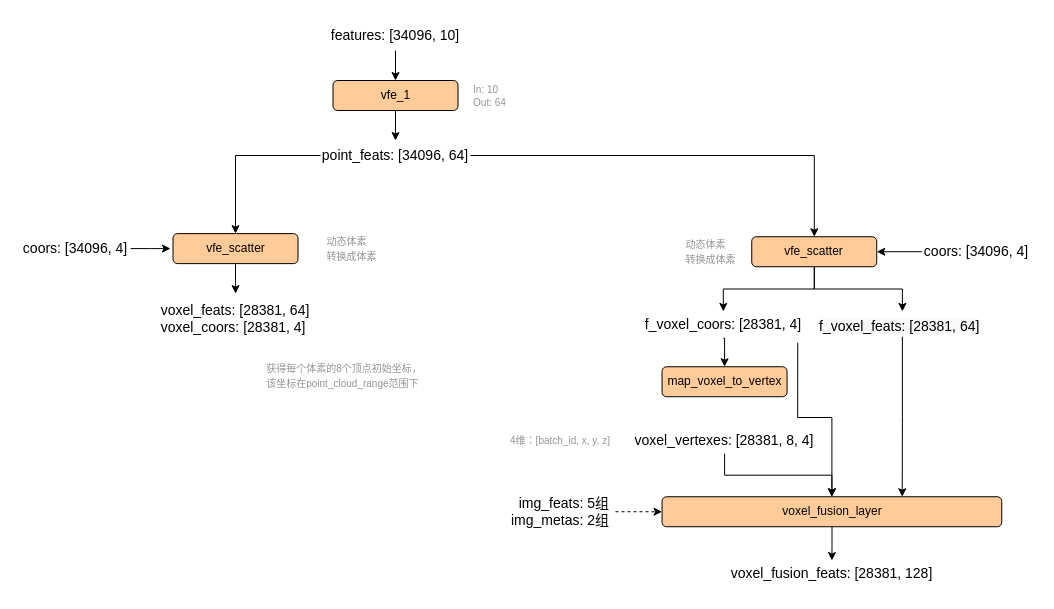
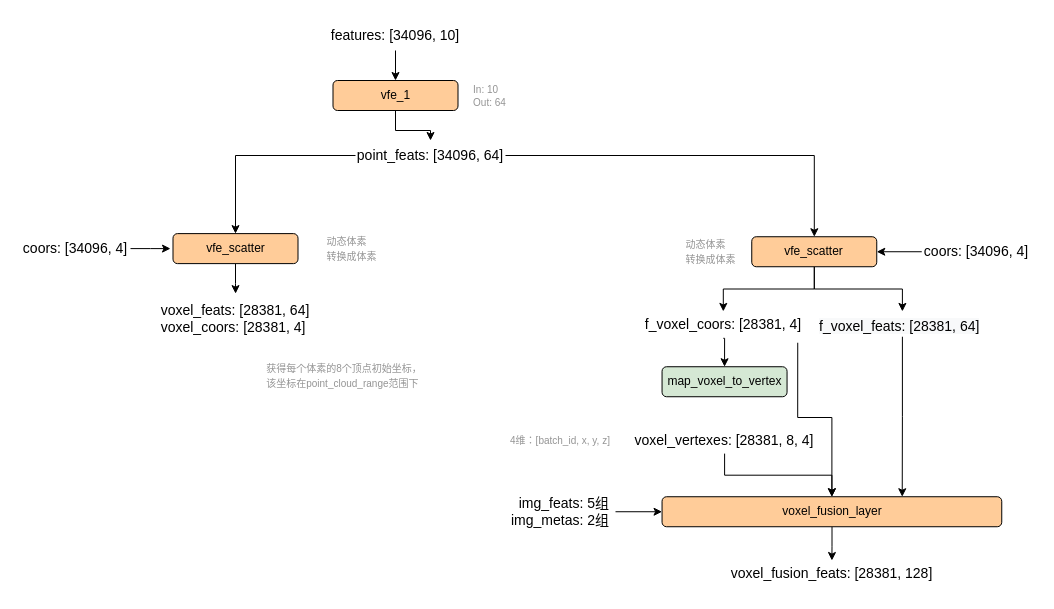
  <mxCell id="0" />
  <mxCell id="1" parent="0" />
  <mxCell id="2" value="" style="endArrow=classic;html=1;exitX=0.5;exitY=1;exitDx=0;exitDy=0;entryX=0.5;entryY=0;entryDx=0;entryDy=0;" edge="1" parent="1" source="3" target="5"><mxGeometry width="50" height="50" relative="1" as="geometry"><mxPoint x="394.5" y="90" as="sourcePoint" /><mxPoint x="395" y="100" as="targetPoint" /></mxGeometry></mxCell>
  <mxCell id="3" value="&lt;font style=&quot;font-size: 14px&quot;&gt;features: [34096, 10]&lt;/font&gt;" style="text;html=1;strokeColor=none;fillColor=none;align=center;verticalAlign=middle;whiteSpace=wrap;rounded=0;shadow=0;" vertex="1" parent="1"><mxGeometry x="320" y="20" width="150" height="30" as="geometry" /></mxCell>
  <mxCell id="4" style="edgeStyle=orthogonalEdgeStyle;rounded=0;orthogonalLoop=1;jettySize=auto;html=1;entryX=0.5;entryY=0;entryDx=0;entryDy=0;" edge="1" parent="1" source="5" target="8"><mxGeometry relative="1" as="geometry"><mxPoint x="395" y="130" as="targetPoint" /></mxGeometry></mxCell>
  <mxCell id="5" value="vfe_1" style="rounded=1;whiteSpace=wrap;html=1;fillColor=#FFCC99;" vertex="1" parent="1"><mxGeometry x="332.5" y="80" width="125" height="30" as="geometry" /></mxCell>
  <mxCell id="6" style="edgeStyle=orthogonalEdgeStyle;rounded=0;orthogonalLoop=1;jettySize=auto;html=1;entryX=0.5;entryY=0;entryDx=0;entryDy=0;" edge="1" parent="1" source="8" target="11"><mxGeometry relative="1" as="geometry" /></mxCell>
  <mxCell id="7" style="edgeStyle=orthogonalEdgeStyle;rounded=0;orthogonalLoop=1;jettySize=auto;html=1;" edge="1" parent="1" source="8" target="18"><mxGeometry relative="1" as="geometry" /></mxCell>
- <mxCell id="8" value="&lt;font style=&quot;font-size: 14px&quot;&gt;point_feats: [34096, 64]&lt;/font&gt;" style="text;html=1;strokeColor=none;fillColor=none;align=center;verticalAlign=middle;whiteSpace=wrap;rounded=0;" vertex="1" parent="1"><mxGeometry x="320" y="140" width="150" height="30" as="geometry" /></mxCell>
+ <mxCell id="8" value="&lt;font style=&quot;font-size: 14px&quot;&gt;point_feats: [34096, 64]&lt;/font&gt;" style="text;html=1;strokeColor=none;fillColor=none;align=center;verticalAlign=middle;whiteSpace=wrap;rounded=0;" vertex="1" parent="1"><mxGeometry x="355" y="140" width="150" height="30" as="geometry" /></mxCell>
  <mxCell id="9" value="&lt;div style=&quot;text-align: left&quot;&gt;&lt;font style=&quot;font-size: 10px&quot; color=&quot;#949494&quot;&gt;In: 10&lt;/font&gt;&lt;/div&gt;&lt;font style=&quot;font-size: 10px&quot; color=&quot;#949494&quot;&gt;&lt;div style=&quot;text-align: left&quot;&gt;Out: 64&lt;/div&gt;&lt;/font&gt;" style="text;html=1;strokeColor=none;fillColor=none;align=center;verticalAlign=middle;whiteSpace=wrap;rounded=0;" vertex="1" parent="1"><mxGeometry x="457.5" y="77.5" width="62.5" height="35" as="geometry" /></mxCell>
  <mxCell id="10" style="edgeStyle=orthogonalEdgeStyle;rounded=0;orthogonalLoop=1;jettySize=auto;html=1;" edge="1" parent="1" source="11" target="14"><mxGeometry relative="1" as="geometry" /></mxCell>
  <mxCell id="11" value="vfe_scatter" style="rounded=1;whiteSpace=wrap;html=1;fillColor=#FFCC99;" vertex="1" parent="1"><mxGeometry x="172.5" y="233.12" width="125" height="30" as="geometry" /></mxCell>
  <mxCell id="12" style="edgeStyle=orthogonalEdgeStyle;rounded=0;orthogonalLoop=1;jettySize=auto;html=1;" edge="1" parent="1" source="13"><mxGeometry relative="1" as="geometry"><mxPoint y="248.12" as="targetPoint" x="170" /></mxGeometry></mxCell>
  <mxCell id="13" value="&lt;font style=&quot;font-size: 14px&quot;&gt;coors: [34096, 4]&lt;/font&gt;" style="text;html=1;strokeColor=none;fillColor=none;align=center;verticalAlign=middle;whiteSpace=wrap;rounded=0;" vertex="1" parent="1"><mxGeometry x="20" y="233.12" width="110" height="30" as="geometry" /></mxCell>
  <mxCell id="14" value="&lt;div style=&quot;text-align: left&quot;&gt;&lt;span style=&quot;font-size: 14px&quot;&gt;voxel_feats: [28381, 64]&lt;/span&gt;&lt;/div&gt;&lt;font style=&quot;font-size: 14px&quot;&gt;&lt;div style=&quot;text-align: left&quot;&gt;&lt;span&gt;voxel_coors: [28381, 4]&lt;/span&gt;&lt;/div&gt;&lt;/font&gt;" style="text;html=1;strokeColor=none;fillColor=none;align=center;verticalAlign=middle;whiteSpace=wrap;rounded=0;" vertex="1" parent="1"><mxGeometry x="156.25" y="293.12" width="157.5" height="50" as="geometry" /></mxCell>
  <mxCell id="15" value="&lt;div style=&quot;text-align: left&quot;&gt;&lt;span style=&quot;font-size: 10px&quot;&gt;&lt;font color=&quot;#949494&quot;&gt;动态体素&lt;/font&gt;&lt;/span&gt;&lt;/div&gt;&lt;div style=&quot;text-align: left&quot;&gt;&lt;span style=&quot;font-size: 10px&quot;&gt;&lt;font color=&quot;#949494&quot;&gt;转换成体素&lt;/font&gt;&lt;/span&gt;&lt;/div&gt;" style="text;html=1;strokeColor=none;fillColor=none;align=center;verticalAlign=middle;whiteSpace=wrap;rounded=0;" vertex="1" parent="1"><mxGeometry x="310" y="230" width="82.5" height="36.25" as="geometry" /></mxCell>
  <mxCell id="16" style="edgeStyle=orthogonalEdgeStyle;rounded=0;orthogonalLoop=1;jettySize=auto;html=1;entryX=0.5;entryY=0;entryDx=0;entryDy=0;" edge="1" parent="1" source="18" target="21"><mxGeometry relative="1" as="geometry" /></mxCell>
  <mxCell id="17" style="edgeStyle=orthogonalEdgeStyle;rounded=0;orthogonalLoop=1;jettySize=auto;html=1;" edge="1" parent="1" source="18" target="24"><mxGeometry relative="1" as="geometry" /></mxCell>
  <mxCell id="18" value="vfe_scatter" style="rounded=1;whiteSpace=wrap;html=1;fillColor=#FFCC99;" vertex="1" parent="1"><mxGeometry x="751.25" y="236.24" width="125" height="30" as="geometry" /></mxCell>
  <mxCell id="19" value="&lt;div style=&quot;text-align: left&quot;&gt;&lt;span style=&quot;font-size: 10px&quot;&gt;&lt;font color=&quot;#949494&quot;&gt;动态体素&lt;/font&gt;&lt;/span&gt;&lt;/div&gt;&lt;div style=&quot;text-align: left&quot;&gt;&lt;span style=&quot;font-size: 10px&quot;&gt;&lt;font color=&quot;#949494&quot;&gt;转换成体素&lt;/font&gt;&lt;/span&gt;&lt;/div&gt;" style="text;html=1;strokeColor=none;fillColor=none;align=center;verticalAlign=middle;whiteSpace=wrap;rounded=0;" vertex="1" parent="1"><mxGeometry x="668.75" y="233.12" width="82.5" height="36.25" as="geometry" /></mxCell>
  <mxCell id="20" style="edgeStyle=orthogonalEdgeStyle;rounded=0;orthogonalLoop=1;jettySize=auto;html=1;exitX=0.5;exitY=1;exitDx=0;exitDy=0;entryX=0.5;entryY=0;entryDx=0;entryDy=0;" edge="1" parent="1" source="21" target="25"><mxGeometry relative="1" as="geometry" /></mxCell>
  <mxCell id="21" value="&lt;div style=&quot;text-align: left&quot;&gt;&lt;span style=&quot;font-size: 14px&quot;&gt;f_voxel_coors: [28381, 4]&lt;/span&gt;&lt;br&gt;&lt;/div&gt;" style="text;html=1;strokeColor=none;fillColor=none;align=center;verticalAlign=middle;whiteSpace=wrap;rounded=0;" vertex="1" parent="1"><mxGeometry x="630" y="310.92" width="185.62" height="26.88" as="geometry" /></mxCell>
  <mxCell id="22" style="edgeStyle=orthogonalEdgeStyle;rounded=0;orthogonalLoop=1;jettySize=auto;html=1;entryX=0.707;entryY=0;entryDx=0;entryDy=0;entryPerimeter=0;" edge="1" parent="1" source="24" target="33"><mxGeometry relative="1" as="geometry" /></mxCell>
  <mxCell id="23" style="edgeStyle=orthogonalEdgeStyle;rounded=0;orthogonalLoop=1;jettySize=auto;html=1;exitX=0.901;exitY=1.165;exitDx=0;exitDy=0;entryX=0.5;entryY=0;entryDx=0;entryDy=0;exitPerimeter=0;" edge="1" parent="1" source="21" target="33"><mxGeometry relative="1" as="geometry" /></mxCell>
  <mxCell id="24" value="&lt;meta charset=&quot;utf-8&quot;&gt;&lt;span style=&quot;color: rgb(0, 0, 0); font-family: helvetica; font-size: 14px; font-style: normal; font-weight: 400; letter-spacing: normal; text-align: left; text-indent: 0px; text-transform: none; word-spacing: 0px; background-color: rgb(248, 249, 250); display: inline; float: none;&quot;&gt;f_voxel_feats: [28381, 64]&lt;/span&gt;" style="text;whiteSpace=wrap;html=1;" vertex="1" parent="1"><mxGeometry x="816.87" y="310.92" width="170" height="25.32" as="geometry" /></mxCell>
- <mxCell id="25" value="map_voxel_to_vertex" style="rounded=1;whiteSpace=wrap;html=1;fillColor=#FFCC99;" vertex="1" parent="1"><mxGeometry x="661.56" y="366.24" width="125" height="30" as="geometry" /></mxCell>
+ <mxCell id="25" value="map_voxel_to_vertex" style="rounded=1;whiteSpace=wrap;html=1;fillColor=#d5e8d4;" vertex="1" parent="1"><mxGeometry x="661.56" y="366.24" width="125" height="30" as="geometry" /></mxCell>
  <mxCell id="26" style="edgeStyle=orthogonalEdgeStyle;rounded=0;orthogonalLoop=1;jettySize=auto;html=1;entryX=1;entryY=0.5;entryDx=0;entryDy=0;" edge="1" parent="1" source="27" target="18"><mxGeometry relative="1" as="geometry" /></mxCell>
  <mxCell id="27" value="&lt;font style=&quot;font-size: 14px&quot;&gt;coors: [34096, 4]&lt;/font&gt;" style="text;html=1;strokeColor=none;fillColor=none;align=center;verticalAlign=middle;whiteSpace=wrap;rounded=0;" vertex="1" parent="1"><mxGeometry x="921.25" y="236.24" width="110" height="30" as="geometry" /></mxCell>
  <mxCell id="28" style="edgeStyle=orthogonalEdgeStyle;rounded=0;orthogonalLoop=1;jettySize=auto;html=1;entryX=0.5;entryY=0;entryDx=0;entryDy=0;" edge="1" parent="1" source="29" target="33"><mxGeometry relative="1" as="geometry" /></mxCell>
  <mxCell id="29" value="&lt;div style=&quot;text-align: left&quot;&gt;&lt;span style=&quot;font-size: 14px&quot;&gt;voxel_vertexes: [28381, 8, 4]&lt;/span&gt;&lt;br&gt;&lt;/div&gt;" style="text;html=1;strokeColor=none;fillColor=none;align=center;verticalAlign=middle;whiteSpace=wrap;rounded=0;" vertex="1" parent="1"><mxGeometry x="631.25" y="426.24" width="185.62" height="26.88" as="geometry" /></mxCell>
  <mxCell id="30" value="&lt;div style=&quot;text-align: left&quot;&gt;&lt;span style=&quot;font-size: 10px&quot;&gt;&lt;font color=&quot;#949494&quot;&gt;获得每个体素的8个顶点初始坐标，&lt;/font&gt;&lt;/span&gt;&lt;/div&gt;&lt;div style=&quot;text-align: left&quot;&gt;&lt;span style=&quot;font-size: 10px&quot;&gt;&lt;font color=&quot;#949494&quot;&gt;该坐标在point_cloud_range范围下&lt;/font&gt;&lt;/span&gt;&lt;/div&gt;" style="text;html=1;strokeColor=none;fillColor=none;align=center;verticalAlign=middle;whiteSpace=wrap;rounded=0;" vertex="1" parent="1"><mxGeometry x="231.25" y="356.88" width="226.25" height="36.25" as="geometry" /></mxCell>
  <mxCell id="31" value="&lt;div style=&quot;text-align: left&quot;&gt;&lt;span style=&quot;font-size: 10px&quot;&gt;&lt;font color=&quot;#949494&quot;&gt;4维：[batch_id, x, y, z]&lt;/font&gt;&lt;/span&gt;&lt;/div&gt;" style="text;html=1;strokeColor=none;fillColor=none;align=center;verticalAlign=middle;whiteSpace=wrap;rounded=0;" vertex="1" parent="1"><mxGeometry x="490" y="426.88" width="140" height="26.24" as="geometry" /></mxCell>
  <mxCell id="32" style="edgeStyle=orthogonalEdgeStyle;rounded=0;orthogonalLoop=1;jettySize=auto;html=1;entryX=0.5;entryY=0;entryDx=0;entryDy=0;" edge="1" parent="1" source="33" target="36"><mxGeometry relative="1" as="geometry" /></mxCell>
  <mxCell id="33" value="voxel_fusion_layer" style="rounded=1;whiteSpace=wrap;html=1;fillColor=#FFCC99;" vertex="1" parent="1"><mxGeometry x="661.56" y="496.24" width="339.69" height="30" as="geometry" /></mxCell>
- <mxCell id="34" style="edgeStyle=orthogonalEdgeStyle;rounded=0;orthogonalLoop=1;jettySize=auto;html=1;entryX=0;entryY=0.5;entryDx=0;entryDy=0;dashed=1;" edge="1" parent="1" source="35" target="33"><mxGeometry relative="1" as="geometry"><mxPoint x="661.25" y="494.24" as="targetPoint" /></mxGeometry></mxCell>
+ <mxCell id="34" style="edgeStyle=orthogonalEdgeStyle;rounded=0;orthogonalLoop=1;jettySize=auto;html=1;entryX=0;entryY=0.5;entryDx=0;entryDy=0;" edge="1" parent="1" source="35" target="33"><mxGeometry relative="1" as="geometry"><mxPoint x="661.25" y="494.24" as="targetPoint" /></mxGeometry></mxCell>
  <mxCell id="35" value="&lt;div style=&quot;text-align: right&quot;&gt;&lt;span style=&quot;font-size: 14px&quot;&gt;img_feats: 5组&lt;/span&gt;&lt;/div&gt;&lt;font style=&quot;font-size: 14px&quot;&gt;&lt;div style=&quot;text-align: right&quot;&gt;&lt;span&gt;img_metas: 2组&lt;/span&gt;&lt;/div&gt;&lt;/font&gt;" style="text;html=1;strokeColor=none;fillColor=none;align=center;verticalAlign=middle;whiteSpace=wrap;rounded=0;" vertex="1" parent="1"><mxGeometry x="505" y="496.24" width="110" height="30" as="geometry" /></mxCell>
  <mxCell id="36" value="&lt;div style=&quot;text-align: left&quot;&gt;&lt;span style=&quot;font-size: 14px&quot;&gt;voxel_fusion_feats: [28381, 128]&lt;/span&gt;&lt;br&gt;&lt;/div&gt;" style="text;html=1;strokeColor=none;fillColor=none;align=center;verticalAlign=middle;whiteSpace=wrap;rounded=0;" vertex="1" parent="1"><mxGeometry x="685.7" y="560" width="291.41" height="26.88" as="geometry" /></mxCell>
